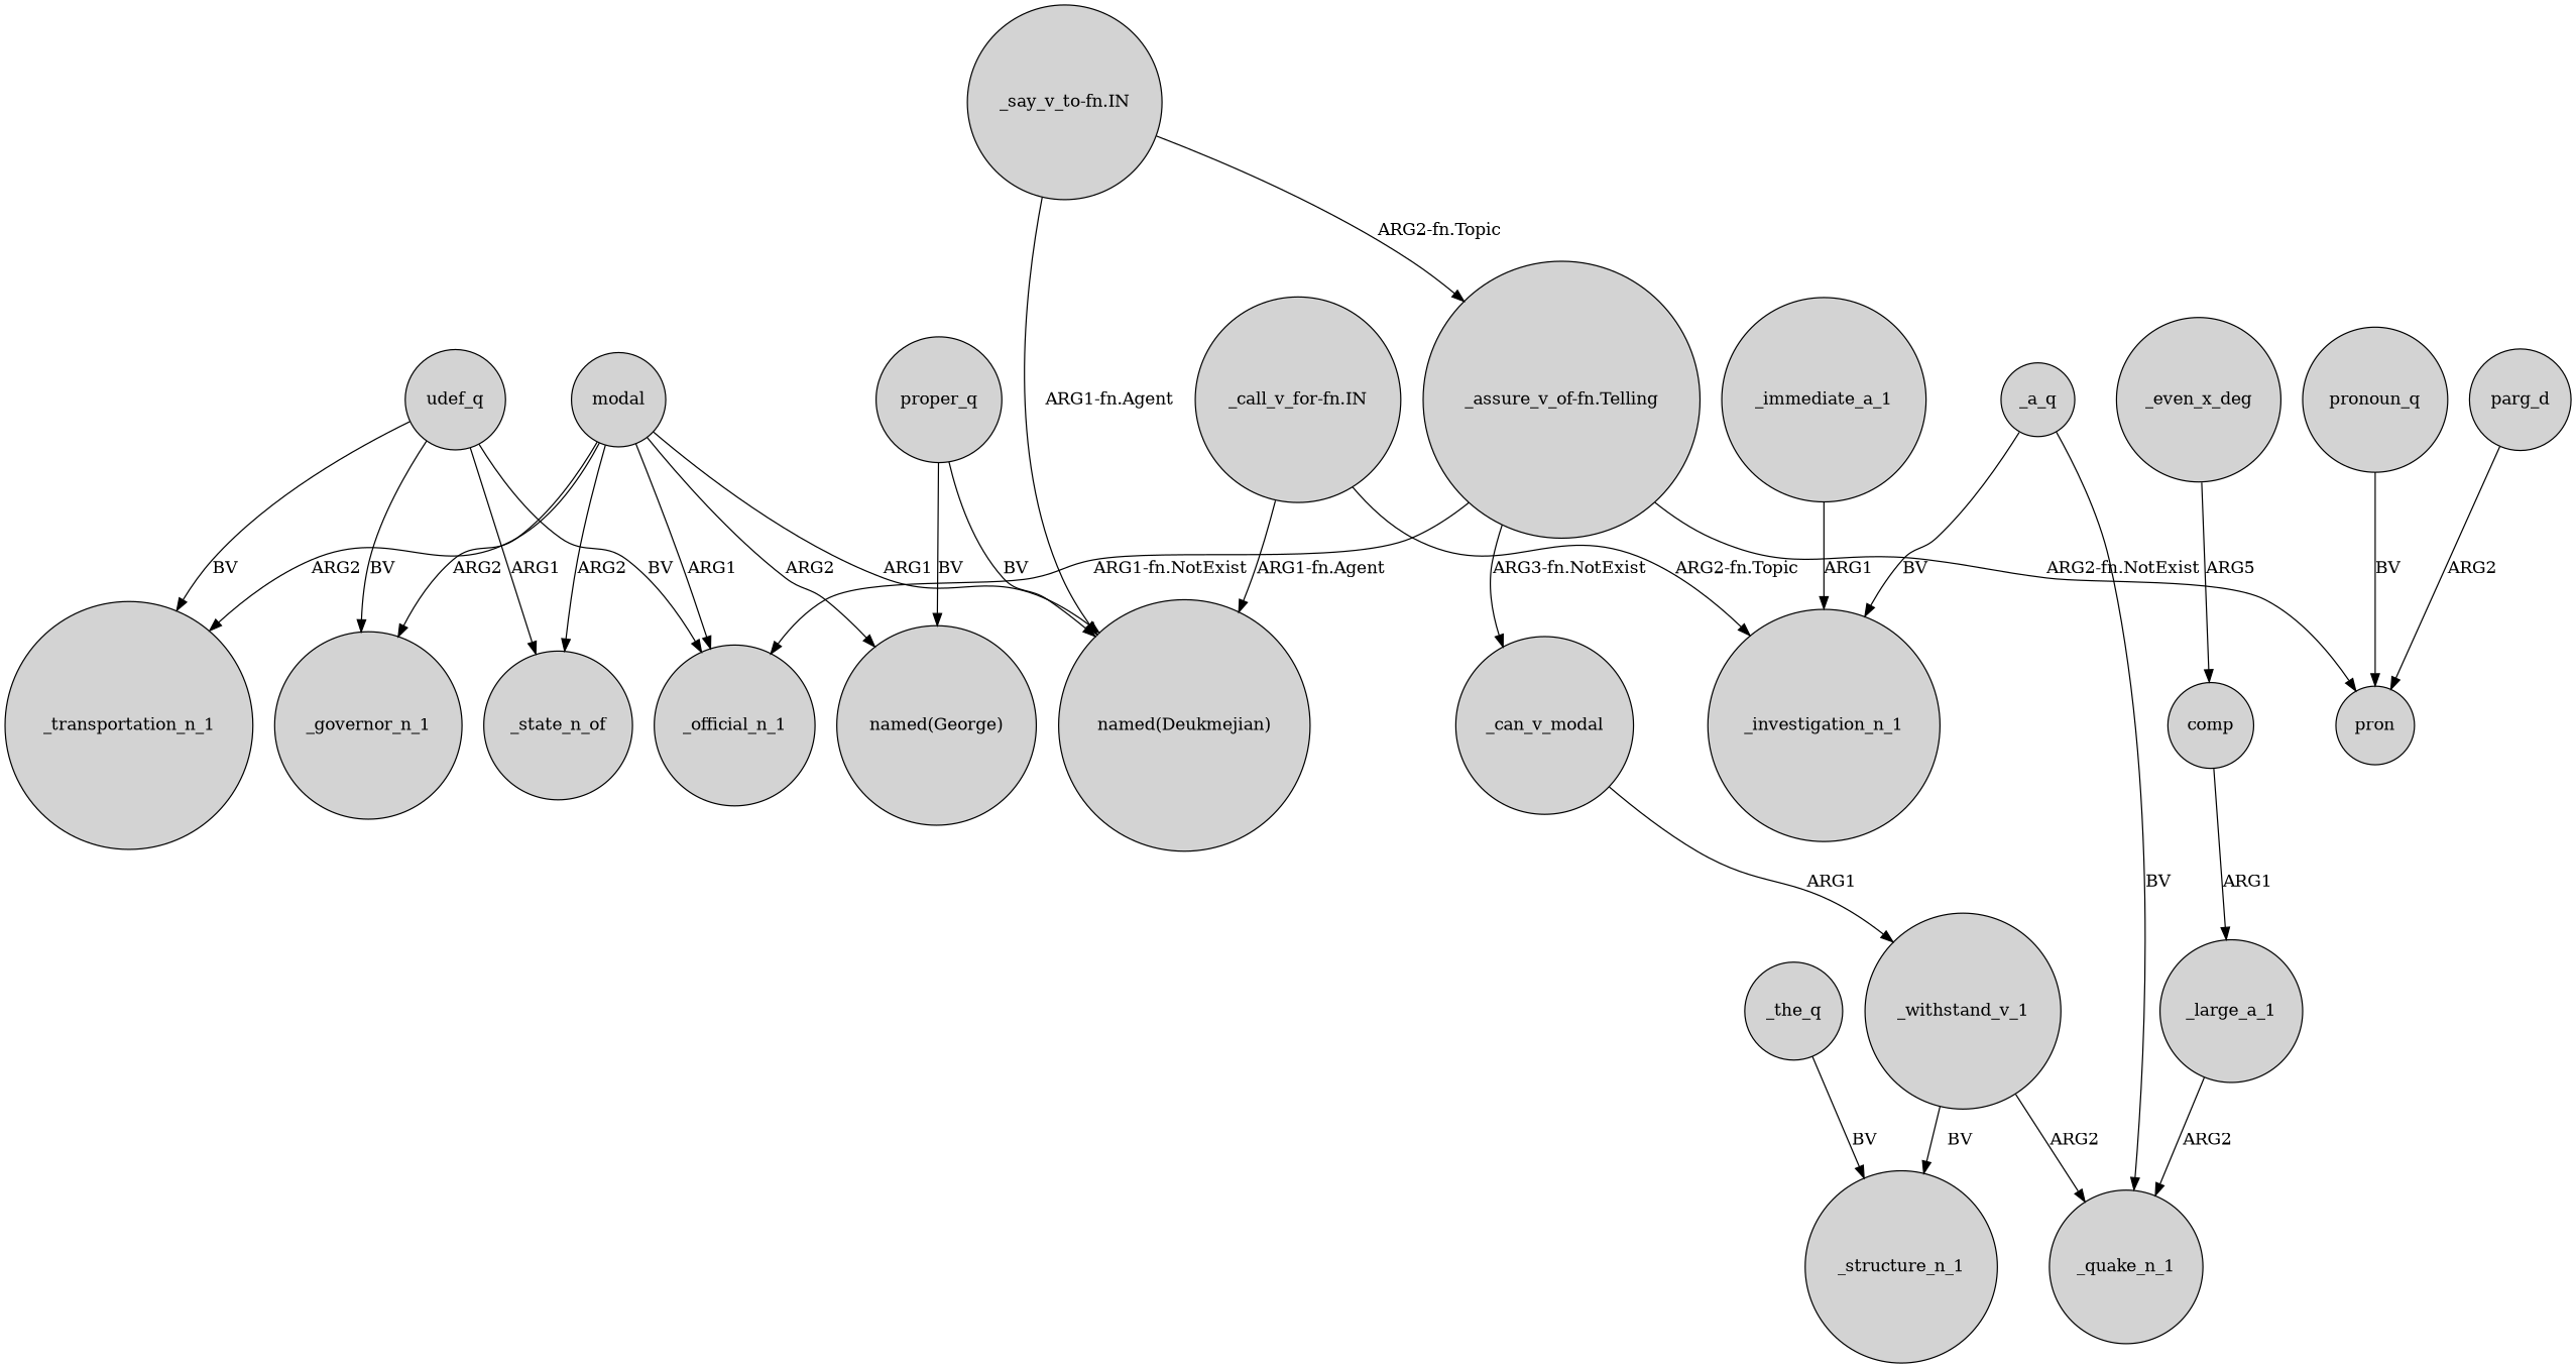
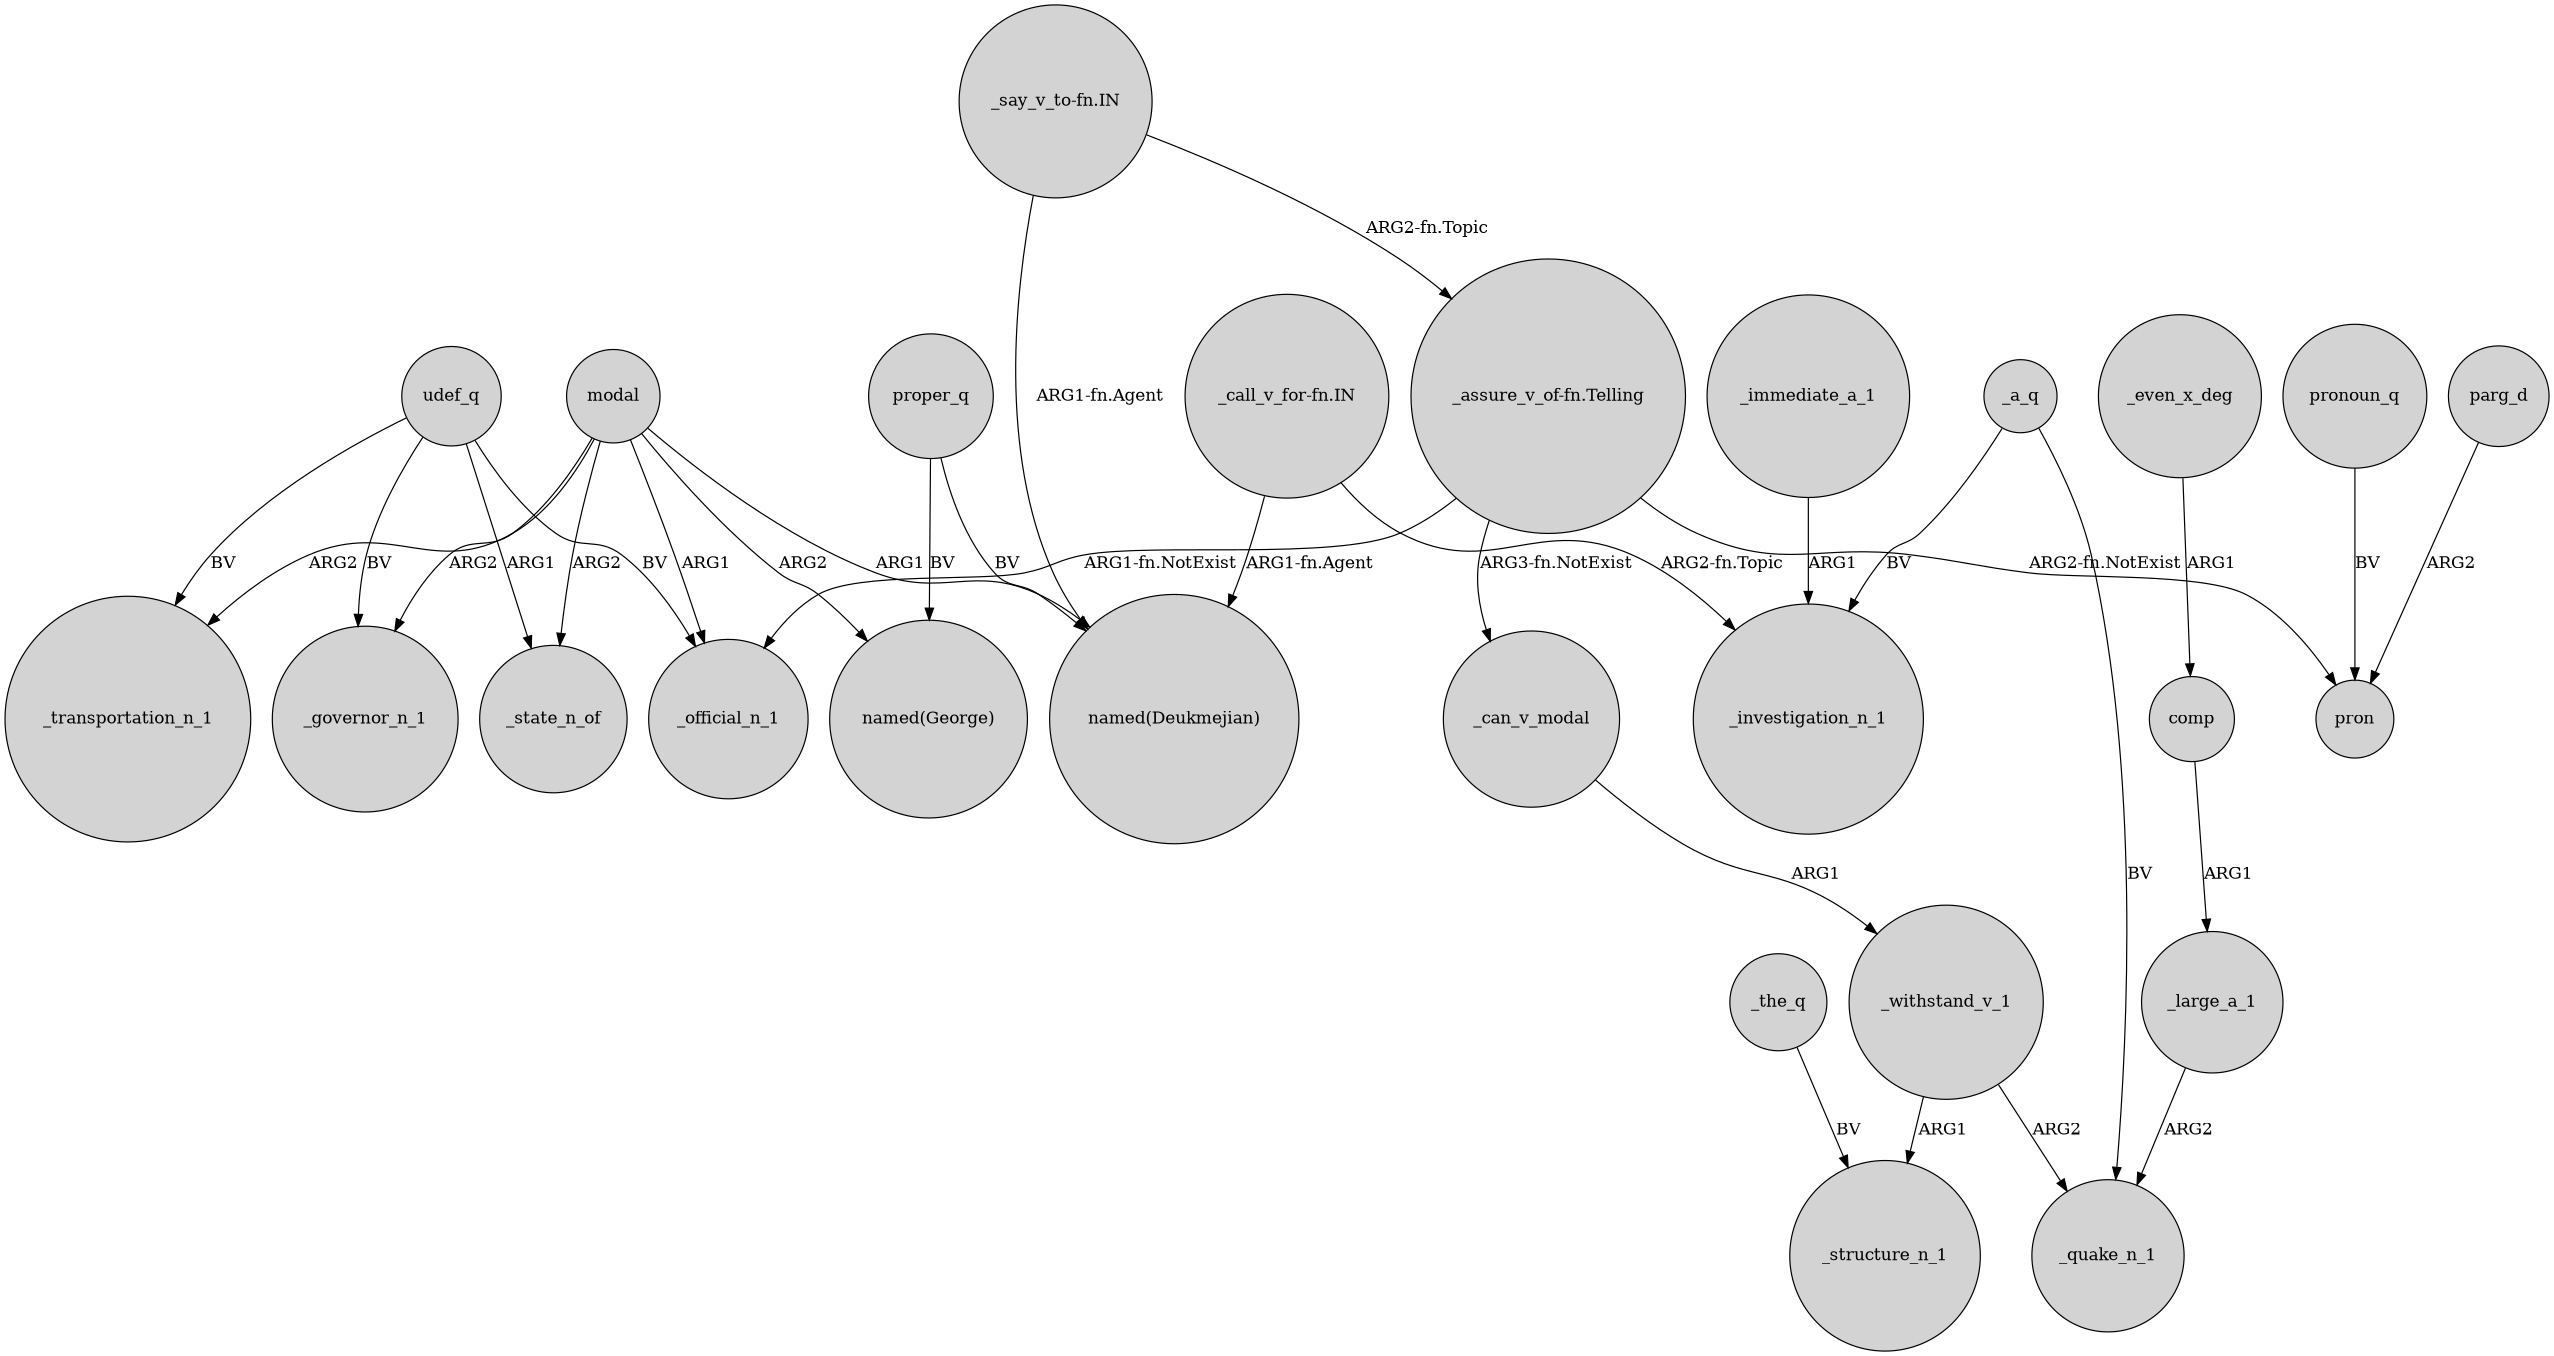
  digraph {
    node [shape=circle style=filled]
    _large_a_1
    _quake_n_1
    "_say_v_to-fn.IN"
    "named(Deukmejian)"
    "_assure_v_of-fn.Telling"
    _official_n_1
    pron
    _can_v_modal
    udef_q
    _transportation_n_1
    _governor_n_1
    _state_n_of
    comp
    "_call_v_for-fn.IN"
    _investigation_n_1
    n16 [label=modal]
    "named(George)"
    _the_q
    _structure_n_1
    _withstand_v_1
    _even_x_deg
    parg_d
    pronoun_q
    _a_q
    proper_q
    _immediate_a_1
    _large_a_1 -> _quake_n_1 [label=ARG2]
    "_say_v_to-fn.IN" -> "named(Deukmejian)" [label="ARG1-fn.Agent"]
    "_say_v_to-fn.IN" -> "_assure_v_of-fn.Telling" [label="ARG2-fn.Topic"]
    "_assure_v_of-fn.Telling" -> _official_n_1 [label="ARG1-fn.NotExist"]
    "_assure_v_of-fn.Telling" -> pron [label="ARG2-fn.NotExist"]
    "_assure_v_of-fn.Telling" -> _can_v_modal [label="ARG3-fn.NotExist"]
    _can_v_modal -> _withstand_v_1 [label=ARG1]
    udef_q -> _official_n_1 [label=BV]
    udef_q -> _transportation_n_1 [label=BV]
    udef_q -> _governor_n_1 [label=BV]
    udef_q -> _state_n_of [label=ARG1]
    comp -> _large_a_1 [label=ARG1]
    "_call_v_for-fn.IN" -> "named(Deukmejian)" [label="ARG1-fn.Agent"]
    "_call_v_for-fn.IN" -> _investigation_n_1 [label="ARG2-fn.Topic"]
    n16 -> "named(Deukmejian)" [label=ARG1]
    n16 -> _official_n_1 [label=ARG1]
    n16 -> _transportation_n_1 [label=ARG2]
    n16 -> _governor_n_1 [label=ARG2]
    n16 -> _state_n_of [label=ARG2]
    n16 -> "named(George)" [label=ARG2]
    _the_q -> _structure_n_1 [label=BV]
    _withstand_v_1 -> _quake_n_1 [label=ARG2]
-   _withstand_v_1 -> _structure_n_1 [label=BV]
-   _even_x_deg -> comp [label=ARG5]
+   _withstand_v_1 -> _structure_n_1 [label=ARG1]
+   _even_x_deg -> comp [label=ARG1]
    parg_d -> pron [label=ARG2]
    pronoun_q -> pron [label=BV]
    _a_q -> _quake_n_1 [label=BV]
    _a_q -> _investigation_n_1 [label=BV]
    proper_q -> "named(Deukmejian)" [label=BV]
    proper_q -> "named(George)" [label=BV]
    _immediate_a_1 -> _investigation_n_1 [label=ARG1]
  }
